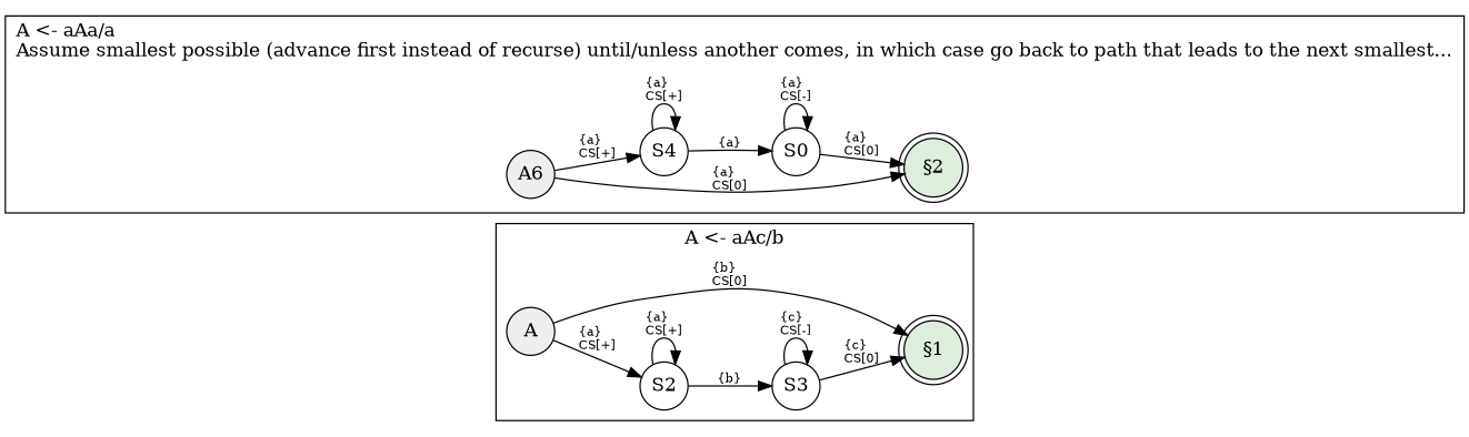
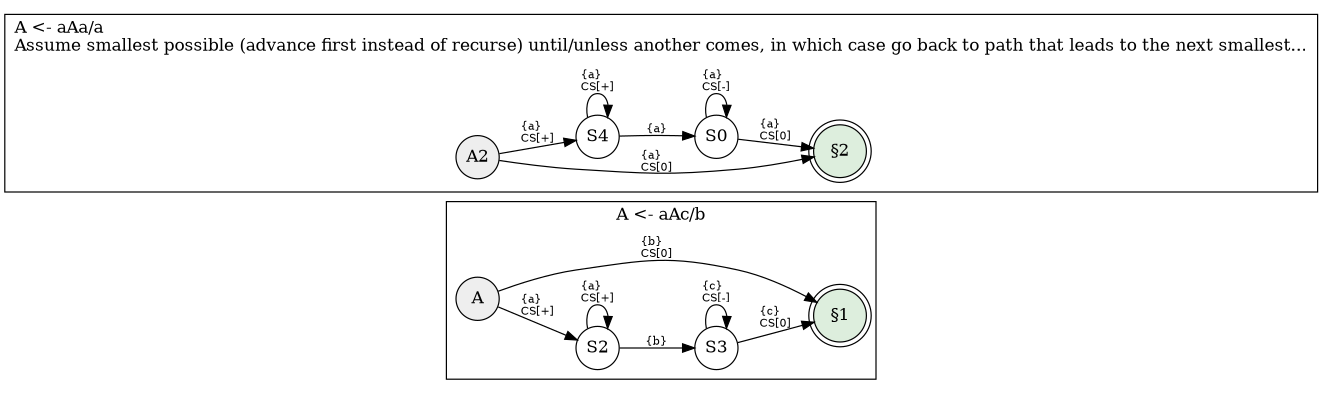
  digraph {
    labelloc=t
    rankdir=LR
    node [fixedsize=true shape=circle]
    edge [fontsize=9]
    A [fillcolor="#eeeeee" style=filled]
    S2
    "§1" [fillcolor="#ddeedd" shape=doublecircle style=filled]
    S3
    "§2" [fillcolor="#ddeedd" shape=doublecircle style=filled]
-   A2 [fillcolor="#eeeeee" style=filled label=A6]
+   A2 [fillcolor="#eeeeee" style=filled]
    S4
    n8 [label=S0]
    subgraph cluster_1 {
      label="A <- aAc/b\l "
      A
      S2
      "§1"
      S3
    }
    subgraph cluster_2 {
      label="A <- aAa/a\lAssume smallest possible (advance first instead of recurse) until/unless another comes, in which case go back to path that leads to the next smallest..."
      "§2"
      A2
      S4
      n8
    }
    A -> S2 [label="{a}\lCS[+]"]
    A -> "§1" [label="{b}\lCS[0]"]
    S2 -> S2 [label="{a}\lCS[+]"]
    S2 -> S3 [label="{b}"]
    S3 -> "§1" [label="{c}\lCS[0]"]
    S3 -> S3 [label="{c}\lCS[-]"]
    A2 -> "§2" [label="{a}\lCS[0]"]
    A2 -> S4 [label="{a}\lCS[+]"]
    S4 -> S4 [label="{a}\lCS[+]"]
    S4 -> n8 [label="{a}"]
    n8 -> "§2" [label="{a}\lCS[0]"]
    n8 -> n8 [label="{a}\lCS[-]"]
  }
